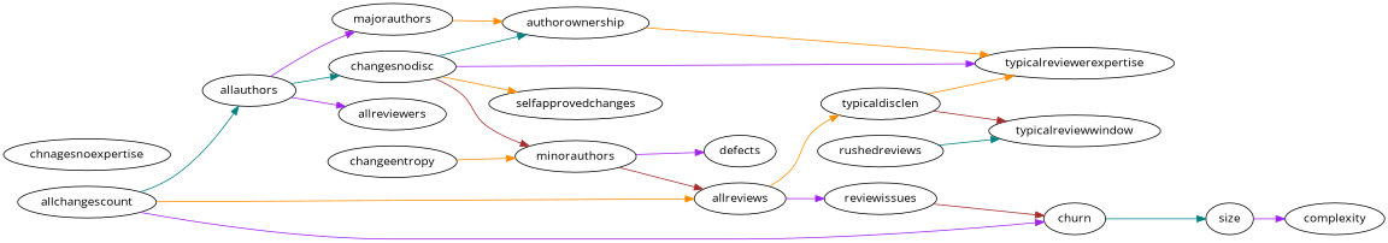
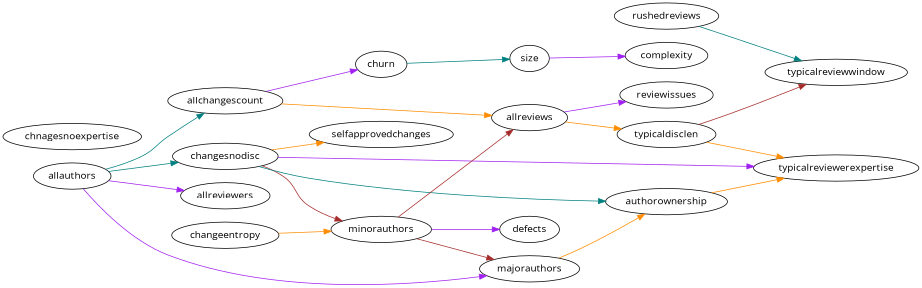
  digraph {
    fontname="Open Sans"
    rankdir=LR
    node [fontname="Open Sans"]
    edge [color=purple dir=forward fontname="Open Sans"]
    size
    complexity
    churn
    allchangescount
    allauthors
    allreviews
    majorauthors
    changesnodisc
    allreviewers
    minorauthors
    defects
    typicaldisclen
    reviewissues
    changeentropy
    authorownership
    selfapprovedchanges
    typicalreviewerexpertise
    typicalreviewwindow
    rushedreviews
    chnagesnoexpertise
    size -> complexity
    churn -> size [color=teal]
    allchangescount -> churn
-   allchangescount -> allauthors [color=teal]
+   allauthors -> allchangescount [color=teal]
    allchangescount -> allreviews [color=darkorange]
    allauthors -> majorauthors
    allauthors -> changesnodisc [color=teal]
    allauthors -> allreviewers
    allreviews -> typicaldisclen [color=darkorange]
    allreviews -> reviewissues
    majorauthors -> authorownership [color=darkorange]
    changesnodisc -> minorauthors [color=brown]
    changesnodisc -> authorownership [color=teal]
    changesnodisc -> selfapprovedchanges [color=darkorange]
    changesnodisc -> typicalreviewerexpertise
    minorauthors -> allreviews [color=brown]
+   minorauthors -> majorauthors [color=brown]
    minorauthors -> defects
    typicaldisclen -> typicalreviewerexpertise [color=darkorange]
    typicaldisclen -> typicalreviewwindow [color=brown]
-   reviewissues -> churn [color=brown]
    changeentropy -> minorauthors [color=darkorange]
    authorownership -> typicalreviewerexpertise [color=darkorange]
    rushedreviews -> typicalreviewwindow [color=teal]
  }
